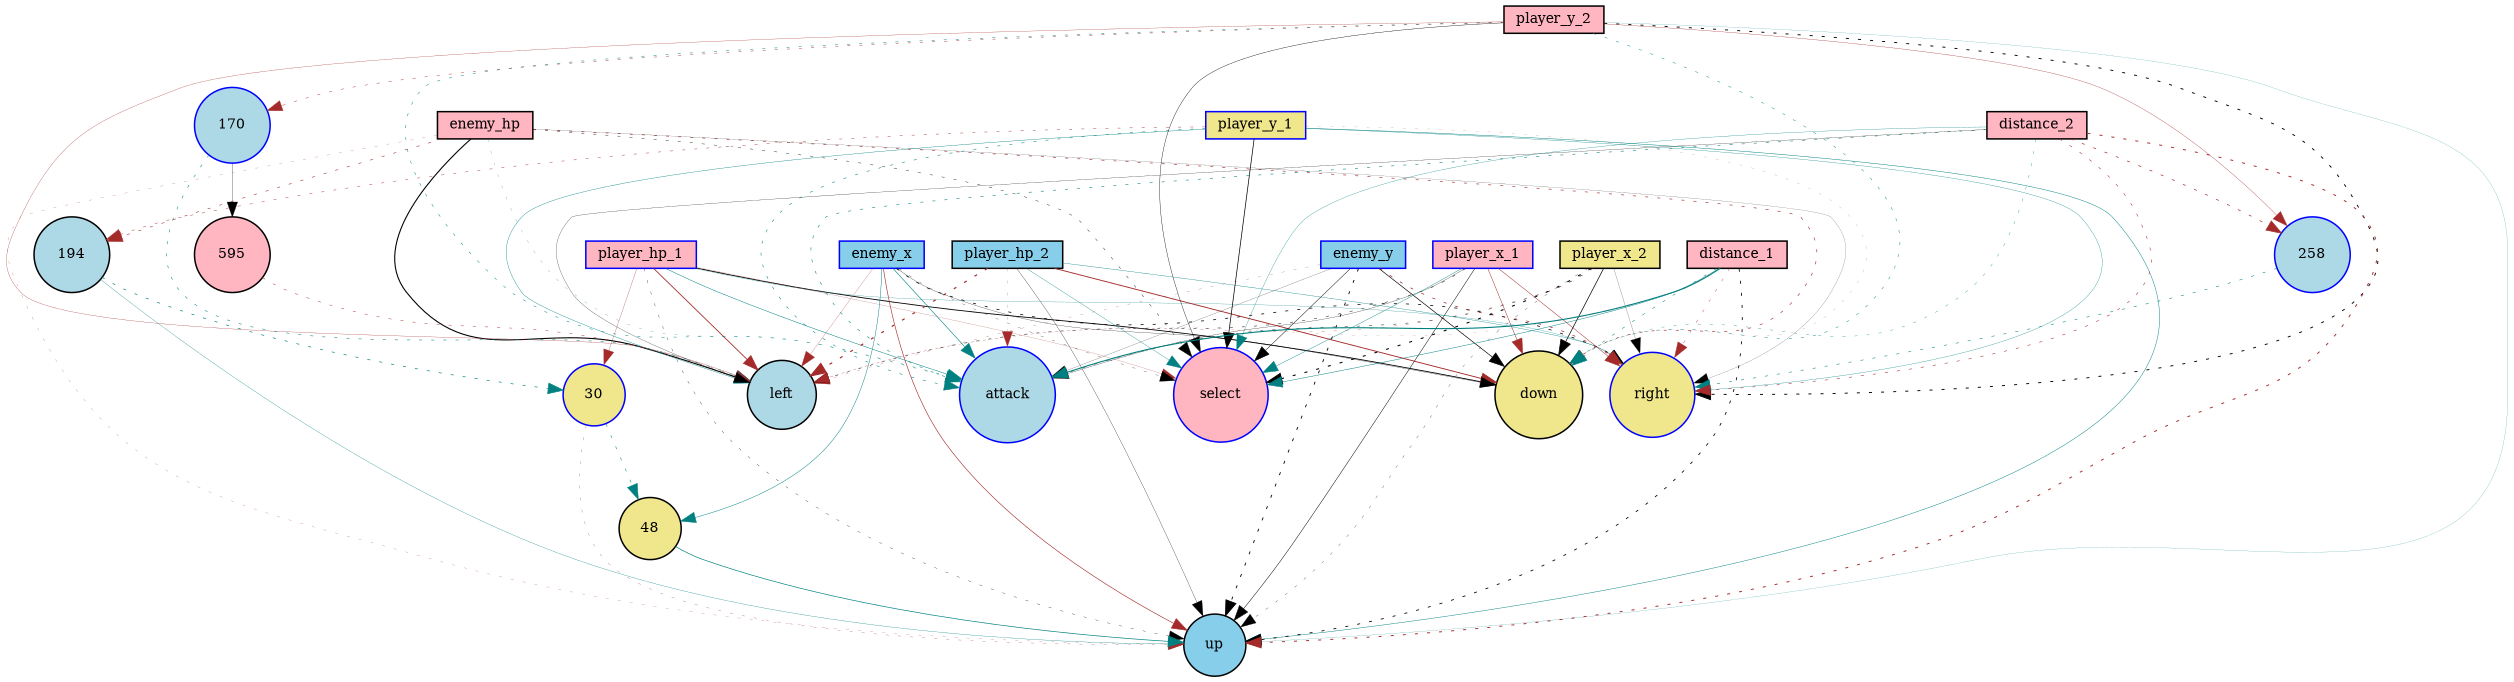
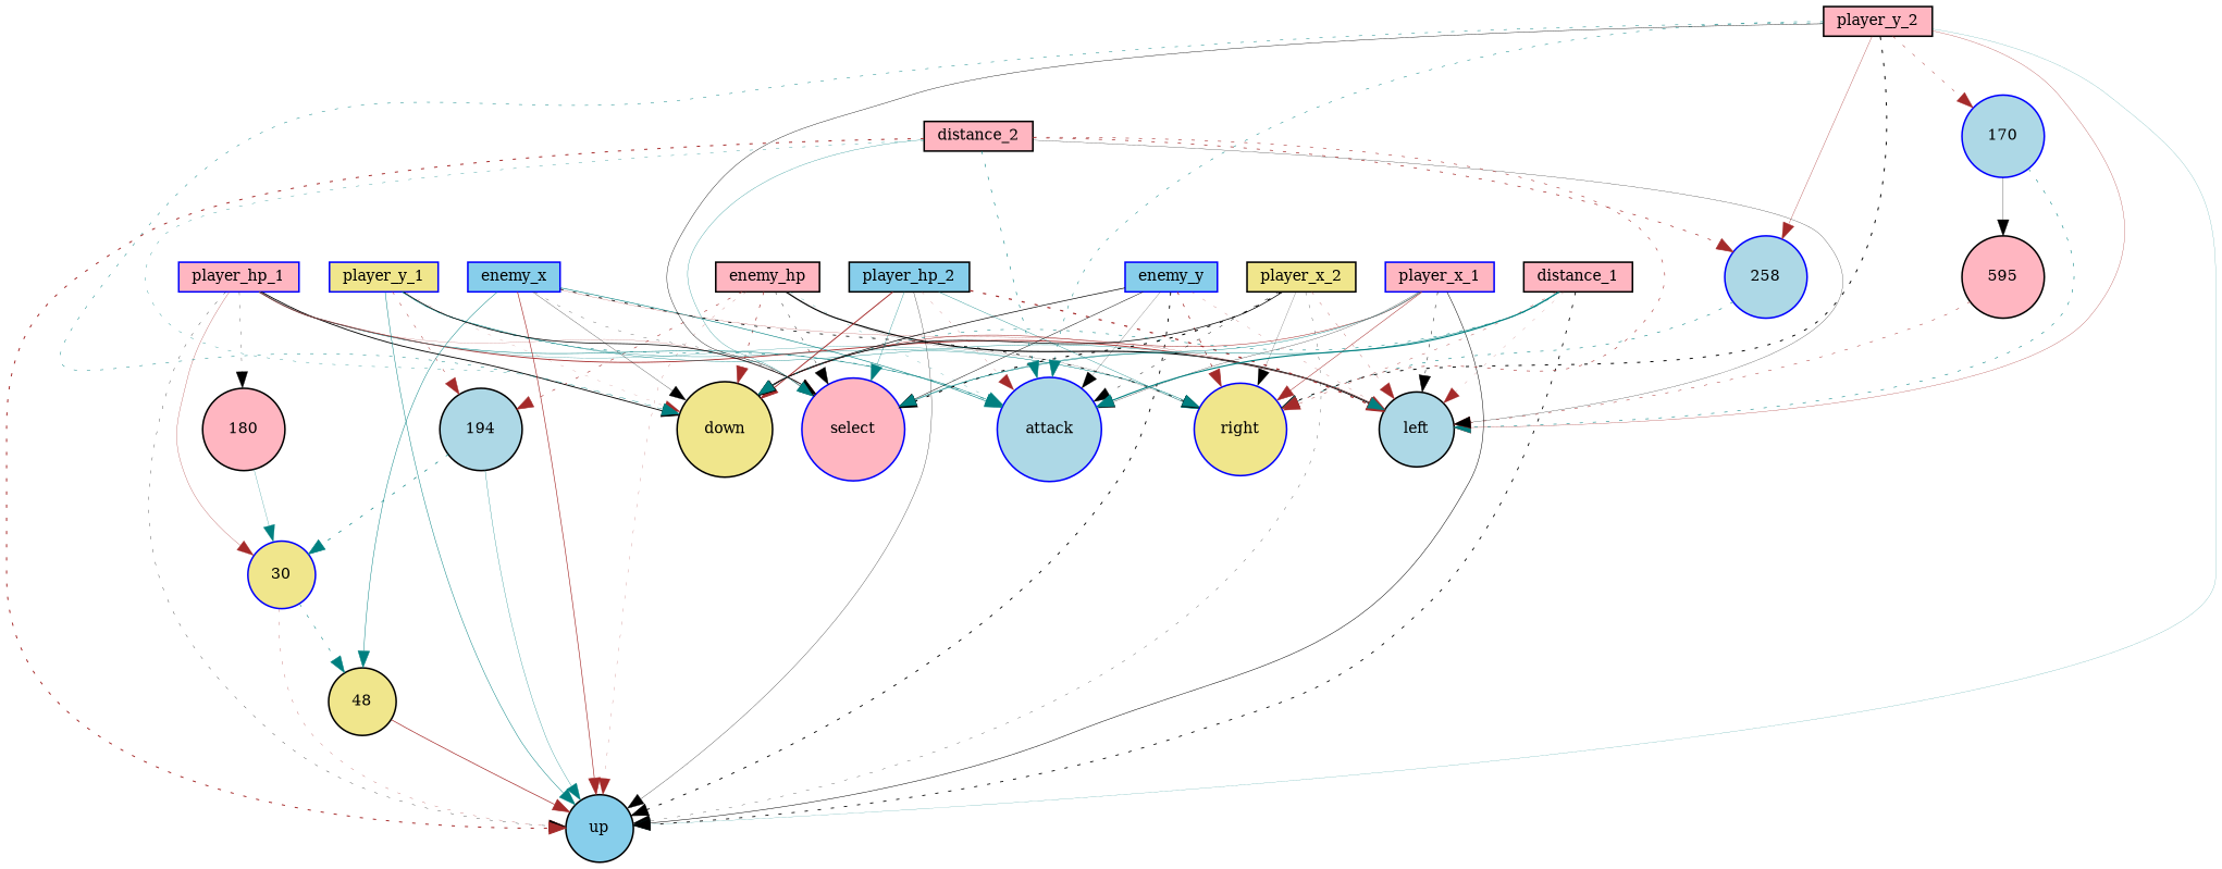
  digraph {
    node [color=black fillcolor=lightpink fontsize=9 shape=circle style=filled]
    edge [color=brown style=bold]
    enemy_hp [height=0.2 shape=box width=0.2]
    attack [color=blue fillcolor=lightblue height=0.2 width=0.2]
    up [fillcolor=skyblue height=0.2 width=0.2]
    down [fillcolor=khaki height=0.2 width=0.2]
    left [fillcolor=lightblue height=0.2 width=0.2]
    right [color=blue fillcolor=khaki height=0.2 width=0.2]
    select [color=blue height=0.2 width=0.2]
    194 [fillcolor=lightblue height=0.2 width=0.2]
    30 [color=blue fillcolor=khaki height=0.2 width=0.2]
    player_hp_1 [color=blue height=0.2 shape=box width=0.2]
+   180 [height=0.2 width=0.2]
    48 [fillcolor=khaki height=0.2 width=0.2]
    player_hp_2 [fillcolor=skyblue height=0.2 shape=box width=0.2]
    enemy_x [color=blue fillcolor=skyblue height=0.2 shape=box width=0.2]
    enemy_y [color=blue fillcolor=skyblue height=0.2 shape=box width=0.2]
    player_x_1 [color=blue height=0.2 shape=box width=0.2]
    player_y_1 [color=blue fillcolor=khaki height=0.2 shape=box width=0.2]
    player_x_2 [fillcolor=khaki height=0.2 shape=box width=0.2]
    player_y_2 [height=0.2 shape=box width=0.2]
    258 [color=blue fillcolor=lightblue height=0.2 width=0.2]
    170 [color=blue fillcolor=lightblue height=0.2 width=0.2]
    n22 [height=0.2 label=595 width=0.2]
    distance_1 [height=0.2 shape=box width=0.2]
    distance_2 [height=0.2 shape=box width=0.2]
    enemy_hp -> attack [color=teal penwidth=0.14728389552819515 style=dotted]
    enemy_hp -> up [penwidth=0.13571393917420427 style=dotted]
    enemy_hp -> down [penwidth=0.41790743998199065 style=dotted]
    enemy_hp -> left [color=black penwidth=0.7198240845240728]
    enemy_hp -> right [color=black penwidth=0.10129120156674129]
    enemy_hp -> select [color=black penwidth=0.25341107247432937 style=dotted]
    enemy_hp -> 194 [penwidth=0.3744884492476276 style=dotted]
    194 -> up [color=teal penwidth=0.2022169761924272]
    194 -> 30 [color=teal penwidth=0.44631811096954876 style=dotted]
    30 -> up [penwidth=0.17583642161428178 style=dotted]
    30 -> 48 [color=teal penwidth=0.3440713879718882 style=dotted]
    player_hp_1 -> attack [color=teal penwidth=0.3231037213921166]
    player_hp_1 -> up [color=black penwidth=0.19653893997273442 style=dotted]
    player_hp_1 -> down [color=black penwidth=0.5683013915020124]
    player_hp_1 -> left [penwidth=0.5640190486882372]
    player_hp_1 -> right [color=teal penwidth=0.16391993883963912]
    player_hp_1 -> select [penwidth=0.12361413803686042]
    player_hp_1 -> 30 [penwidth=0.18494178716614992]
-   48 -> up [color=teal penwidth=0.44499902700864025]
+   player_hp_1 -> 180 [color=black penwidth=0.1750844610894503 style=dotted]
+   180 -> 30 [color=teal penwidth=0.1643538334221169]
+   48 -> up [penwidth=0.44499902700864025]
    player_hp_2 -> attack [penwidth=0.13033211017347796 style=dotted]
    player_hp_2 -> up [color=black penwidth=0.181389958188947]
    player_hp_2 -> down [penwidth=0.6071123216840029]
    player_hp_2 -> left [penwidth=0.7858758727158112 style=dotted]
    player_hp_2 -> right [color=teal penwidth=0.236788908653327]
    player_hp_2 -> select [color=teal penwidth=0.21247566169651091]
    enemy_x -> attack [color=teal penwidth=0.38984633632583265]
    enemy_x -> up [penwidth=0.4040545110069367]
    enemy_x -> down [color=black penwidth=0.17284192502655665]
    enemy_x -> left [penwidth=0.14733918380229588]
    enemy_x -> right [color=black penwidth=0.49477601080193667 style=dotted]
    enemy_x -> select [color=black penwidth=0.16272774216005803 style=dotted]
    enemy_x -> 48 [color=teal penwidth=0.30363719395190514]
    enemy_y -> attack [color=black penwidth=0.11982010611162022]
    enemy_y -> up [color=black penwidth=0.5720026271908066 style=dotted]
    enemy_y -> down [color=black penwidth=0.4317152356036874]
    enemy_y -> left [penwidth=0.1471164338942819 style=dotted]
    enemy_y -> right [penwidth=0.4873906233718557 style=dotted]
    enemy_y -> select [color=black penwidth=0.2987912268920808]
    player_x_1 -> attack [color=black penwidth=0.16976967610887816]
    player_x_1 -> up [color=black penwidth=0.3155789137404945]
    player_x_1 -> down [penwidth=0.3239498742090874]
    player_x_1 -> left [color=black penwidth=0.30489195578844264 style=dotted]
    player_x_1 -> right [penwidth=0.318947650505743]
    player_x_1 -> select [color=teal penwidth=0.2630378959197993]
    player_y_1 -> attack [color=teal penwidth=0.3547446984181428 style=dotted]
    player_y_1 -> up [color=teal penwidth=0.3041419178027498]
    player_y_1 -> down [penwidth=0.10049019852549329 style=dotted]
    player_y_1 -> left [color=teal penwidth=0.24599783885620513]
    player_y_1 -> right [color=teal penwidth=0.20629115047918029]
    player_y_1 -> select [color=black penwidth=0.4740563416882504]
    player_y_1 -> 194 [penwidth=0.28511773754871345 style=dotted]
    player_x_2 -> attack [color=black penwidth=0.28238216917389664 style=dotted]
    player_x_2 -> up [color=black penwidth=0.170850043257556 style=dotted]
    player_x_2 -> down [color=black penwidth=0.4676031079872376]
    player_x_2 -> left [penwidth=0.185938189826147 style=dotted]
    player_x_2 -> right [color=black penwidth=0.12263196990175824]
    player_x_2 -> select [color=black penwidth=0.6967992118078541 style=dotted]
    player_y_2 -> attack [color=teal penwidth=0.31320482580490405 style=dotted]
    player_y_2 -> up [color=teal penwidth=0.11526987875136208]
    player_y_2 -> down [color=teal penwidth=0.2987164150093018 style=dotted]
    player_y_2 -> left [penwidth=0.1903657330881528]
    player_y_2 -> right [color=black penwidth=0.6139733405463593 style=dotted]
    player_y_2 -> select [color=black penwidth=0.2488130096131886]
    player_y_2 -> 258 [penwidth=0.21692667396204768]
    player_y_2 -> 170 [penwidth=0.2842372814229579 style=dotted]
    258 -> right [color=teal penwidth=0.3593670380843159 style=dotted]
    170 -> left [color=teal penwidth=0.3553178181412209 style=dotted]
    170 -> n22 [color=black penwidth=0.18470046409791774]
    n22 -> left [penwidth=0.3022189678195921 style=dotted]
    distance_1 -> attack [color=teal penwidth=0.7301388772630842]
    distance_1 -> up [color=black penwidth=0.542468077180086 style=dotted]
    distance_1 -> down [color=teal penwidth=0.3371830620421148 style=dotted]
    distance_1 -> left [penwidth=0.10297622110152649 style=dotted]
    distance_1 -> right [penwidth=0.2454462572951864 style=dotted]
    distance_1 -> select [color=teal penwidth=0.3083467607684914]
    distance_2 -> attack [color=teal penwidth=0.37141177978078577 style=dotted]
    distance_2 -> up [penwidth=0.6332537651131044 style=dotted]
    distance_2 -> down [color=teal penwidth=0.21644263492299792 style=dotted]
    distance_2 -> left [color=black penwidth=0.1607078003097001]
    distance_2 -> right [penwidth=0.3646150935986945 style=dotted]
    distance_2 -> select [color=teal penwidth=0.1954197916596268]
    distance_2 -> 258 [penwidth=0.4541735543193016 style=dotted]
  }
